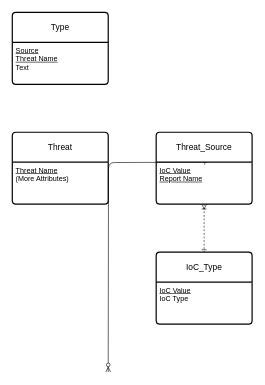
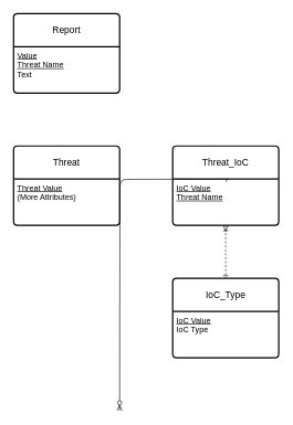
  <mxCell id="0" />
  <mxCell id="1" parent="0" />
  <mxCell id="2" value="" style="edgeStyle=orthogonalEdgeStyle;endArrow=ERzeroToMany;startArrow=ERone;endFill=1;startFill=0;entryX=0.5;entryY=0;entryDx=0;entryDy=0;" parent="1" edge="1"><mxGeometry width="100" height="100" relative="1" as="geometry"><mxPoint x="345" y="270" as="sourcePoint" /><mxPoint x="180" y="620" as="targetPoint" /></mxGeometry></mxCell>
- <mxCell id="3" value="Type" style="swimlane;childLayout=stackLayout;horizontal=1;startSize=50;horizontalStack=0;rounded=1;fontSize=14;fontStyle=0;strokeWidth=2;resizeParent=0;resizeLast=1;shadow=0;dashed=0;align=center;arcSize=4;whiteSpace=wrap;html=1;" vertex="1" parent="1"><mxGeometry x="20" y="20" width="160" height="120" as="geometry" /></mxCell>
- <mxCell id="4" value="&lt;div&gt;&lt;u&gt;Source&lt;/u&gt;&lt;/div&gt;&lt;div&gt;&lt;u&gt;Threat Name&lt;/u&gt;&lt;br&gt;&lt;/div&gt;&lt;div&gt;Text&lt;br&gt;&lt;/div&gt;" style="align=left;strokeColor=none;fillColor=none;spacingLeft=4;fontSize=12;verticalAlign=top;resizable=0;rotatable=0;part=1;html=1;" vertex="1" parent="3"><mxGeometry y="50" width="160" height="70" as="geometry" /></mxCell>
+ <mxCell id="3" value="Report" style="swimlane;childLayout=stackLayout;horizontal=1;startSize=50;horizontalStack=0;rounded=1;fontSize=14;fontStyle=0;strokeWidth=2;resizeParent=0;resizeLast=1;shadow=0;dashed=0;align=center;arcSize=4;whiteSpace=wrap;html=1;" vertex="1" parent="1"><mxGeometry x="20" y="20" width="160" height="120" as="geometry" /></mxCell>
+ <mxCell id="4" value="&lt;div&gt;&lt;u&gt;Value&lt;/u&gt;&lt;/div&gt;&lt;div&gt;&lt;u&gt;Threat Name&lt;/u&gt;&lt;br&gt;&lt;/div&gt;&lt;div&gt;Text&lt;br&gt;&lt;/div&gt;" style="align=left;strokeColor=none;fillColor=none;spacingLeft=4;fontSize=12;verticalAlign=top;resizable=0;rotatable=0;part=1;html=1;" vertex="1" parent="3"><mxGeometry y="50" width="160" height="70" as="geometry" /></mxCell>
  <mxCell id="5" value="Threat" style="swimlane;childLayout=stackLayout;horizontal=1;startSize=50;horizontalStack=0;rounded=1;fontSize=14;fontStyle=0;strokeWidth=2;resizeParent=0;resizeLast=1;shadow=0;dashed=0;align=center;arcSize=4;whiteSpace=wrap;html=1;" vertex="1" parent="1"><mxGeometry x="20" y="220" width="160" height="120" as="geometry" /></mxCell>
- <mxCell id="6" value="&lt;div&gt;&lt;u&gt;Threat Name&lt;/u&gt;&lt;/div&gt;&lt;div&gt;(More Attributes)&lt;br&gt;&lt;/div&gt;" style="align=left;strokeColor=none;fillColor=none;spacingLeft=4;fontSize=12;verticalAlign=top;resizable=0;rotatable=0;part=1;html=1;" vertex="1" parent="5"><mxGeometry y="50" width="160" height="70" as="geometry" /></mxCell>
+ <mxCell id="6" value="&lt;div&gt;&lt;u&gt;Threat Value&lt;/u&gt;&lt;/div&gt;&lt;div&gt;(More Attributes)&lt;br&gt;&lt;/div&gt;" style="align=left;strokeColor=none;fillColor=none;spacingLeft=4;fontSize=12;verticalAlign=top;resizable=0;rotatable=0;part=1;html=1;" vertex="1" parent="5"><mxGeometry y="50" width="160" height="70" as="geometry" /></mxCell>
  <mxCell id="7" value="" style="edgeStyle=orthogonalEdgeStyle;rounded=0;orthogonalLoop=1;jettySize=auto;html=1;startArrow=ERoneToMany;startFill=0;endArrow=ERone;endFill=0;dashed=1;" edge="1" parent="1" source="8" target="10"><mxGeometry relative="1" as="geometry" /></mxCell>
- <mxCell id="8" value="Threat_Source" style="swimlane;childLayout=stackLayout;horizontal=1;startSize=50;horizontalStack=0;rounded=1;fontSize=14;fontStyle=0;strokeWidth=2;resizeParent=0;resizeLast=1;shadow=0;dashed=0;align=center;arcSize=4;whiteSpace=wrap;html=1;" vertex="1" parent="1"><mxGeometry x="260" y="220" width="160" height="120" as="geometry" /></mxCell>
- <mxCell id="9" value="&lt;div&gt;&lt;u&gt;IoC Value&lt;/u&gt;&lt;/div&gt;&lt;div&gt;&lt;u&gt;Report Name&lt;br&gt;&lt;/u&gt;&lt;/div&gt;" style="align=left;strokeColor=none;fillColor=none;spacingLeft=4;fontSize=12;verticalAlign=top;resizable=0;rotatable=0;part=1;html=1;" vertex="1" parent="8"><mxGeometry y="50" width="160" height="70" as="geometry" /></mxCell>
+ <mxCell id="8" value="Threat_IoC" style="swimlane;childLayout=stackLayout;horizontal=1;startSize=50;horizontalStack=0;rounded=1;fontSize=14;fontStyle=0;strokeWidth=2;resizeParent=0;resizeLast=1;shadow=0;dashed=0;align=center;arcSize=4;whiteSpace=wrap;html=1;" vertex="1" parent="1"><mxGeometry x="260" y="220" width="160" height="120" as="geometry" /></mxCell>
+ <mxCell id="9" value="&lt;div&gt;&lt;u&gt;IoC Value&lt;/u&gt;&lt;/div&gt;&lt;div&gt;&lt;u&gt;Threat Name&lt;br&gt;&lt;/u&gt;&lt;/div&gt;" style="align=left;strokeColor=none;fillColor=none;spacingLeft=4;fontSize=12;verticalAlign=top;resizable=0;rotatable=0;part=1;html=1;" vertex="1" parent="8"><mxGeometry y="50" width="160" height="70" as="geometry" /></mxCell>
  <mxCell id="10" value="IoC_Type" style="swimlane;childLayout=stackLayout;horizontal=1;startSize=50;horizontalStack=0;rounded=1;fontSize=14;fontStyle=0;strokeWidth=2;resizeParent=0;resizeLast=1;shadow=0;dashed=0;align=center;arcSize=4;whiteSpace=wrap;html=1;" vertex="1" parent="1"><mxGeometry x="260" y="420" width="160" height="120" as="geometry" /></mxCell>
  <mxCell id="11" value="&lt;div&gt;&lt;u&gt;IoC Value&lt;/u&gt;&lt;/div&gt;&lt;div&gt;IoC Type&lt;u&gt;&lt;br&gt;&lt;/u&gt;&lt;/div&gt;" style="align=left;strokeColor=none;fillColor=none;spacingLeft=4;fontSize=12;verticalAlign=top;resizable=0;rotatable=0;part=1;html=1;" vertex="1" parent="10"><mxGeometry y="50" width="160" height="70" as="geometry" /></mxCell>
